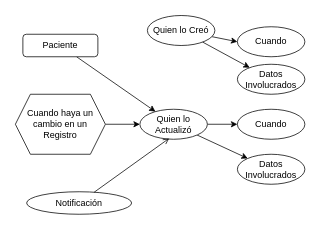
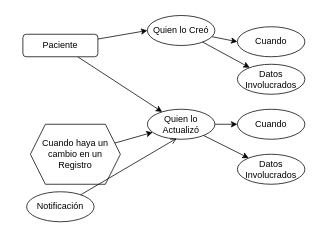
  <mxCell id="0" />
  <mxCell id="1" parent="0" />
+ <mxCell id="2" style="rounded=0;orthogonalLoop=1;jettySize=auto;html=1;entryX=0;entryY=0.5;entryDx=0;entryDy=0;" edge="1" parent="1" source="16" target="7"><mxGeometry relative="1" as="geometry"><mxPoint x="140" y="95" as="sourcePoint" /></mxGeometry></mxCell>
  <mxCell id="3" style="rounded=0;orthogonalLoop=1;jettySize=auto;html=1;" edge="1" parent="1" source="16" target="11"><mxGeometry relative="1" as="geometry"><mxPoint x="126.003" y="115" as="sourcePoint" /></mxGeometry></mxCell>
  <mxCell id="4" style="rounded=0;orthogonalLoop=1;jettySize=auto;html=1;" edge="1" parent="1" source="17" target="11"><mxGeometry relative="1" as="geometry"><mxPoint x="80" y="205" as="sourcePoint" /></mxGeometry></mxCell>
  <mxCell id="5" style="rounded=0;orthogonalLoop=1;jettySize=auto;html=1;entryX=0;entryY=0.5;entryDx=0;entryDy=0;" edge="1" parent="1" source="7" target="8"><mxGeometry relative="1" as="geometry" /></mxCell>
  <mxCell id="6" style="rounded=0;orthogonalLoop=1;jettySize=auto;html=1;" edge="1" parent="1" source="7" target="14"><mxGeometry relative="1" as="geometry" /></mxCell>
  <mxCell id="7" value="Quien lo Creó" style="ellipse;whiteSpace=wrap;html=1;" vertex="1" parent="1"><mxGeometry x="196" y="20" width="90" height="40" as="geometry" /></mxCell>
  <mxCell id="8" value="Cuando" style="ellipse;whiteSpace=wrap;html=1;" vertex="1" parent="1"><mxGeometry x="316" y="35" width="90" height="40" as="geometry" /></mxCell>
  <mxCell id="9" style="rounded=0;orthogonalLoop=1;jettySize=auto;html=1;entryX=0;entryY=0.5;entryDx=0;entryDy=0;" edge="1" parent="1" source="11" target="12"><mxGeometry relative="1" as="geometry" /></mxCell>
  <mxCell id="10" style="rounded=0;orthogonalLoop=1;jettySize=auto;html=1;" edge="1" parent="1" source="11" target="13"><mxGeometry relative="1" as="geometry" /></mxCell>
- <mxCell id="11" value="Quien lo Actualizó" style="ellipse;whiteSpace=wrap;html=1;" vertex="1" parent="1"><mxGeometry x="186" y="145" width="90" height="40" as="geometry" /></mxCell>
+ <mxCell id="11" value="Quien lo Actualizó" style="ellipse;whiteSpace=wrap;html=1;" vertex="1" parent="1"><mxGeometry x="196" y="145" width="90" height="40" as="geometry" /></mxCell>
  <mxCell id="12" value="Cuando" style="ellipse;whiteSpace=wrap;html=1;" vertex="1" parent="1"><mxGeometry x="316" y="145" width="90" height="40" as="geometry" /></mxCell>
  <mxCell id="13" value="Datos Involucrados" style="ellipse;whiteSpace=wrap;html=1;" vertex="1" parent="1"><mxGeometry x="316" y="205" width="90" height="40" as="geometry" /></mxCell>
  <mxCell id="14" value="Datos Involucrados" style="ellipse;whiteSpace=wrap;html=1;" vertex="1" parent="1"><mxGeometry x="316" y="85" width="90" height="40" as="geometry" /></mxCell>
- <mxCell id="15" value="Notificación" style="ellipse;whiteSpace=wrap;html=1;" vertex="1" parent="1"><mxGeometry x="35" y="255" width="140" height="30" as="geometry" /></mxCell>
+ <mxCell id="15" value="Notificación" style="ellipse;whiteSpace=wrap;html=1;" vertex="1" parent="1"><mxGeometry x="35" y="255" width="90" height="40" as="geometry" /></mxCell>
  <mxCell id="16" value="Paciente" style="rounded=1;whiteSpace=wrap;html=1;" vertex="1" parent="1"><mxGeometry x="30" y="45" width="100" height="30" as="geometry" /></mxCell>
- <mxCell id="17" value="Cuando haya un cambio en un Registro" style="shape=hexagon;perimeter=hexagonPerimeter2;whiteSpace=wrap;html=1;fixedSize=1;" vertex="1" parent="1"><mxGeometry x="20" y="125" width="120" height="80" as="geometry" /></mxCell>
+ <mxCell id="17" value="Cuando haya un cambio en un Registro" style="shape=hexagon;perimeter=hexagonPerimeter2;whiteSpace=wrap;html=1;fixedSize=1;" vertex="1" parent="1"><mxGeometry x="40" y="165" width="120" height="80" as="geometry" /></mxCell>
  <mxCell id="18" style="rounded=0;orthogonalLoop=1;jettySize=auto;html=1;entryX=0.434;entryY=0.971;entryDx=0;entryDy=0;entryPerimeter=0;endArrow=open;" edge="1" parent="1" source="15" target="11"><mxGeometry relative="1" as="geometry" /></mxCell>
